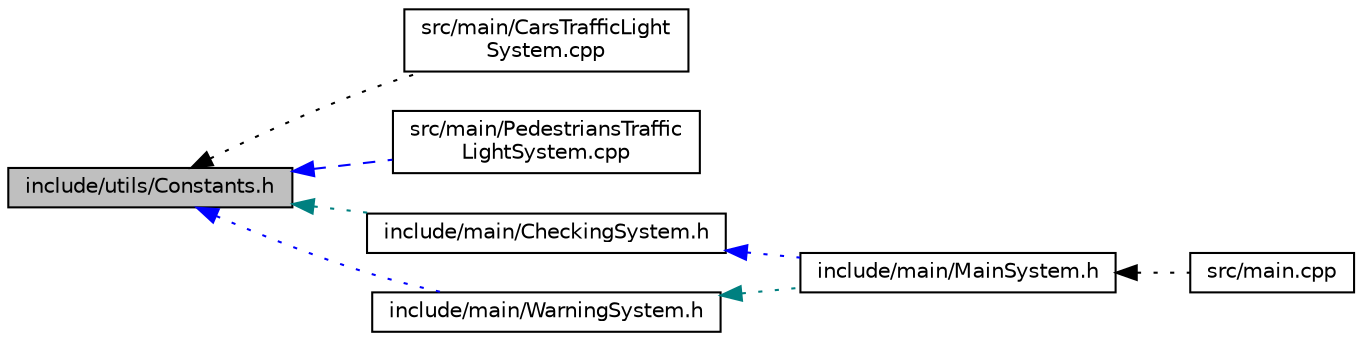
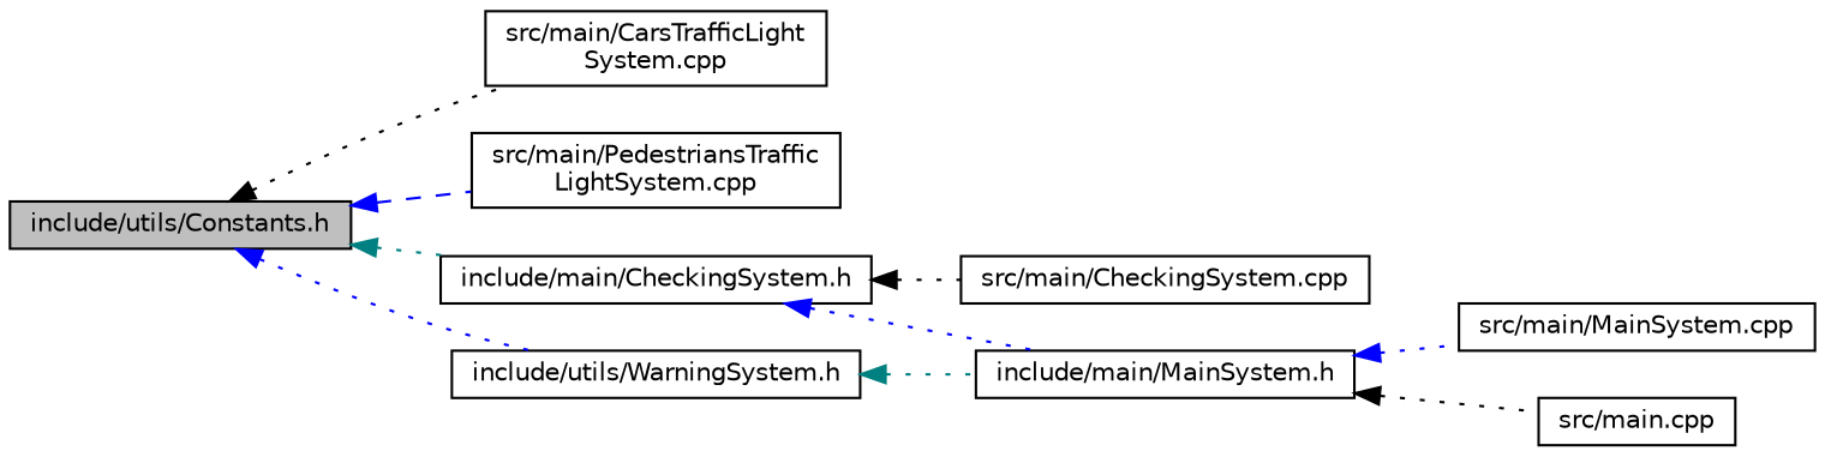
  digraph {
    rankdir=LR
    node [color=black fillcolor=white fontname=Helvetica fontsize=10 shape=record style=filled]
    edge [color=blue dir=back fontname=Helvetica fontsize=10 labelfontname=Helvetica labelfontsize=10 style=dotted]
    n1 [fillcolor=grey75 fontcolor=black height=0.2 label="include/utils/Constants.h" width=0.4]
    n2 [height=0.2 label="src/main/CarsTrafficLight\lSystem.cpp" width=0.4]
    n3 [height=0.2 label="src/main/PedestriansTraffic\lLightSystem.cpp" width=0.4]
    n4 [height=0.2 label="include/main/CheckingSystem.h" width=0.4]
-   n5 [height=0.2 label="include/main/WarningSystem.h" width=0.4]
+   n5 [height=0.2 label="include/utils/WarningSystem.h" width=0.4]
+   n6 [height=0.2 label="src/main/CheckingSystem.cpp" width=0.4]
    n7 [height=0.2 label="include/main/MainSystem.h" width=0.4]
+   n8 [height=0.2 label="src/main/MainSystem.cpp" width=0.4]
    n9 [height=0.2 label="src/main.cpp" width=0.4]
    n1 -> n2 [color=black]
    n1 -> n3 [style=dashed]
    n1 -> n4 [color=teal]
    n1 -> n5
+   n4 -> n6 [color=black]
    n4 -> n7
    n5 -> n7 [color=teal]
+   n7 -> n8
    n7 -> n9 [color=black]
  }
